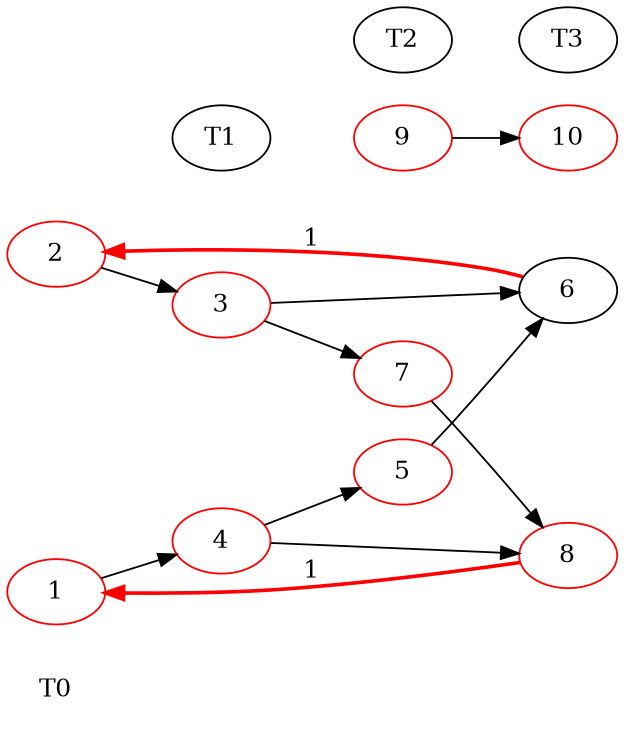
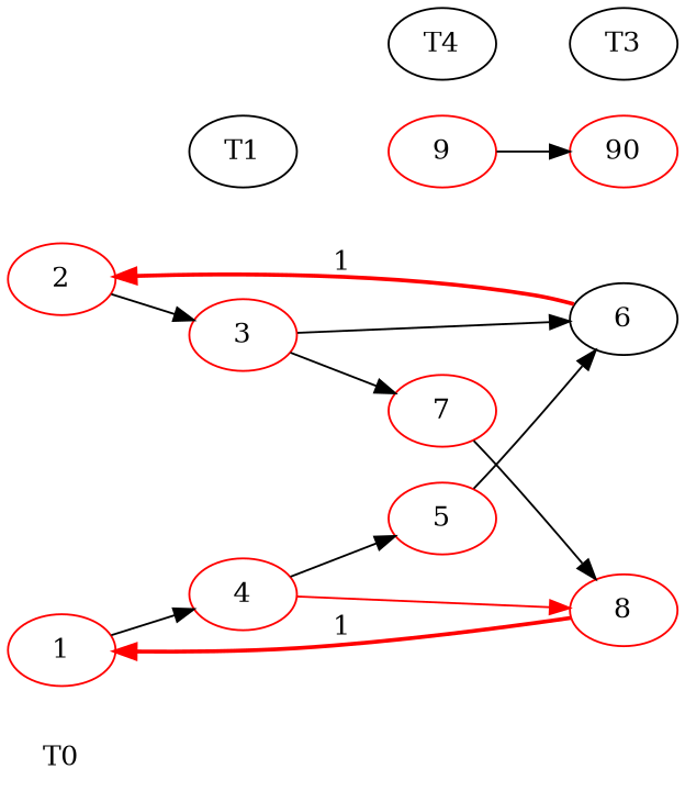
  digraph {
    rankdir=LR
    node [color=red]
    T0 [shape=plaintext color=""]
    1
    2
    3
    4
    T1 [color=""]
    5
    7
    9
-   T2 [color=""]
+   T2 [label=T4 color=""]
    6 [color=black]
    8
-   10
+   10 [label=90]
    T3 [color=""]
    subgraph sub_1 {
      T0
    }
    subgraph sub_2 {
      rank=source
      T0
    }
    subgraph sub_3 {
      rank=same
      T0
      1
      2
    }
    subgraph sub_4 {
      rank=same
      3
      4
      T1
    }
    subgraph sub_5 {
      rank=same
      5
      7
      9
      T2
    }
    subgraph sub_6 {
      rank=same
      6
      8
      10
      T3
    }
    subgraph sub_7 {
      rank=same
    }
    1 -> 4
    2 -> 3
    3 -> 7
    3 -> 6
    4 -> 5
-   4 -> 8
+   4 -> 8 [color=red]
    5 -> 6
    7 -> 8
    9 -> 10
    6 -> 2 [color=red label=1 style=bold]
    8 -> 1 [color=red label=1 style=bold]
  }
